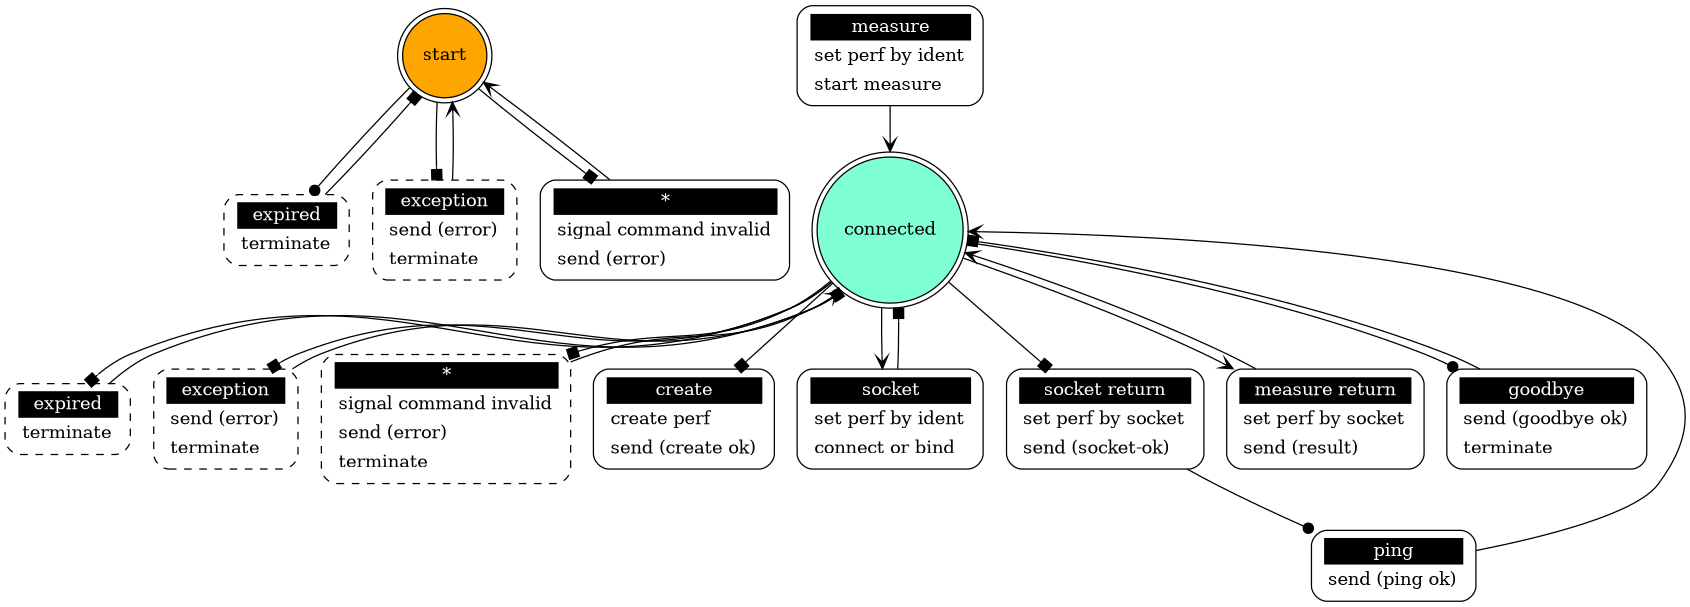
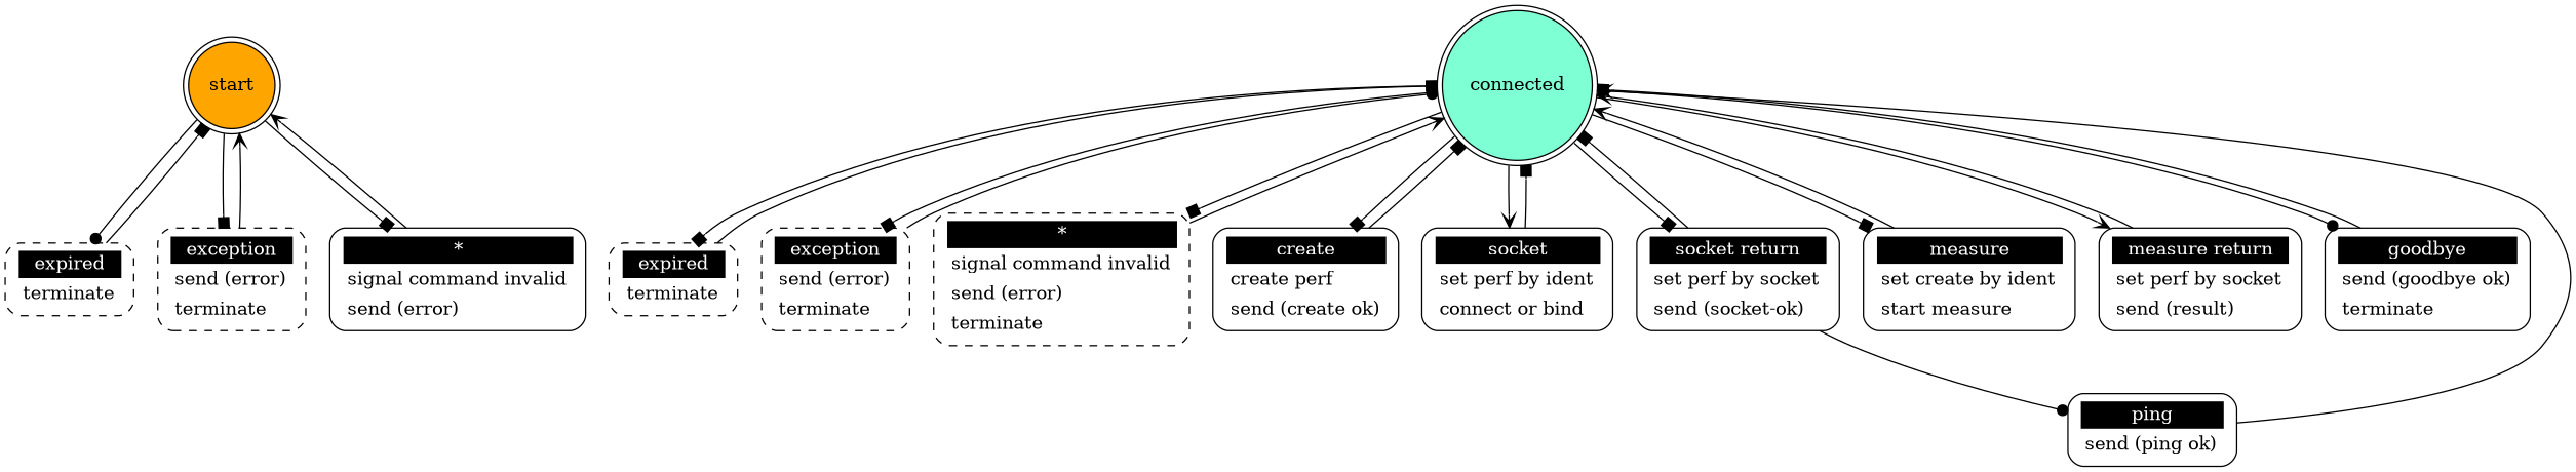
  digraph {
    node [shape=Mrecord style=solid]
    edge [arrowhead=box]
    start [fillcolor=orange shape=doublecircle style=filled]
    n2 [label=<<table border="0" cellborder="0" cellpadding="3" bgcolor="white"><tr><td bgcolor="black" align="center" colspan="2"><font color="white">expired</font></td></tr><tr><td align="left" port="r3">terminate</td></tr></table>> style=dashed]
    n3 [label=<<table border="0" cellborder="0" cellpadding="3" bgcolor="white"><tr><td bgcolor="black" align="center" colspan="2"><font color="white">exception</font></td></tr><tr><td align="left" port="r3">send (error)</td></tr><tr><td align="left" port="r3">terminate</td></tr></table>> style=dashed]
    n4 [label=<<table border="0" cellborder="0" cellpadding="3" bgcolor="white"><tr><td bgcolor="black" align="center" colspan="2"><font color="white">*</font></td></tr><tr><td align="left" port="r3">signal command invalid</td></tr><tr><td align="left" port="r3">send (error)</td></tr></table>>]
    connected [fillcolor=aquamarine shape=doublecircle style=filled]
    n6 [label=<<table border="0" cellborder="0" cellpadding="3" bgcolor="white"><tr><td bgcolor="black" align="center" colspan="2"><font color="white">expired</font></td></tr><tr><td align="left" port="r3">terminate</td></tr></table>> style=dashed]
    n7 [label=<<table border="0" cellborder="0" cellpadding="3" bgcolor="white"><tr><td bgcolor="black" align="center" colspan="2"><font color="white">exception</font></td></tr><tr><td align="left" port="r3">send (error)</td></tr><tr><td align="left" port="r3">terminate</td></tr></table>> style=dashed]
    n8 [label=<<table border="0" cellborder="0" cellpadding="3" bgcolor="white"><tr><td bgcolor="black" align="center" colspan="2"><font color="white">*</font></td></tr><tr><td align="left" port="r3">signal command invalid</td></tr><tr><td align="left" port="r3">send (error)</td></tr><tr><td align="left" port="r3">terminate</td></tr></table>> style=dashed]
    n9 [label=<<table border="0" cellborder="0" cellpadding="3" bgcolor="white"><tr><td bgcolor="black" align="center" colspan="2"><font color="white">create</font></td></tr><tr><td align="left" port="r3">create perf</td></tr><tr><td align="left" port="r3">send (create ok)</td></tr></table>>]
    n10 [label=<<table border="0" cellborder="0" cellpadding="3" bgcolor="white"><tr><td bgcolor="black" align="center" colspan="2"><font color="white">socket</font></td></tr><tr><td align="left" port="r3">set perf by ident</td></tr><tr><td align="left" port="r3">connect or bind</td></tr></table>>]
    n11 [label=<<table border="0" cellborder="0" cellpadding="3" bgcolor="white"><tr><td bgcolor="black" align="center" colspan="2"><font color="white">socket return</font></td></tr><tr><td align="left" port="r3">set perf by socket</td></tr><tr><td align="left" port="r3">send (socket-ok)</td></tr></table>>]
-   n12 [label=<<table border="0" cellborder="0" cellpadding="3" bgcolor="white"><tr><td bgcolor="black" align="center" colspan="2"><font color="white">measure</font></td></tr><tr><td align="left" port="r3">set perf by ident</td></tr><tr><td align="left" port="r3">start measure</td></tr></table>>]
+   n12 [label=<<table border="0" cellborder="0" cellpadding="3" bgcolor="white"><tr><td bgcolor="black" align="center" colspan="2"><font color="white">measure</font></td></tr><tr><td align="left" port="r3">set create by ident</td></tr><tr><td align="left" port="r3">start measure</td></tr></table>>]
    n13 [label=<<table border="0" cellborder="0" cellpadding="3" bgcolor="white"><tr><td bgcolor="black" align="center" colspan="2"><font color="white">measure return</font></td></tr><tr><td align="left" port="r3">set perf by socket</td></tr><tr><td align="left" port="r3">send (result)</td></tr></table>>]
    n14 [label=<<table border="0" cellborder="0" cellpadding="3" bgcolor="white"><tr><td bgcolor="black" align="center" colspan="2"><font color="white">goodbye</font></td></tr><tr><td align="left" port="r3">send (goodbye ok)</td></tr><tr><td align="left" port="r3">terminate</td></tr></table>>]
    n15 [label=<<table border="0" cellborder="0" cellpadding="3" bgcolor="white"><tr><td bgcolor="black" align="center" colspan="2"><font color="white">ping</font></td></tr><tr><td align="left" port="r3">send (ping ok)</td></tr></table>>]
    start -> n2 [arrowhead=dot]
    start -> n3
    start -> n4
    n2 -> start
    n3 -> start [arrowhead=vee]
    n4 -> start [arrowhead=vee]
    connected -> n6
    connected -> n7
    connected -> n8
    connected -> n9
    connected -> n10 [arrowhead=vee]
    connected -> n11
+   connected -> n12
    connected -> n13 [arrowhead=vee]
    connected -> n14 [arrowhead=dot]
    n6 -> connected
    n7 -> connected [arrowhead=dot]
    n8 -> connected [arrowhead=vee]
+   n9 -> connected
    n10 -> connected
+   n11 -> connected
    n11 -> n15 [arrowhead=dot]
    n12 -> connected [arrowhead=vee]
    n13 -> connected [arrowhead=vee]
    n14 -> connected
    n15 -> connected [arrowhead=vee]
  }
